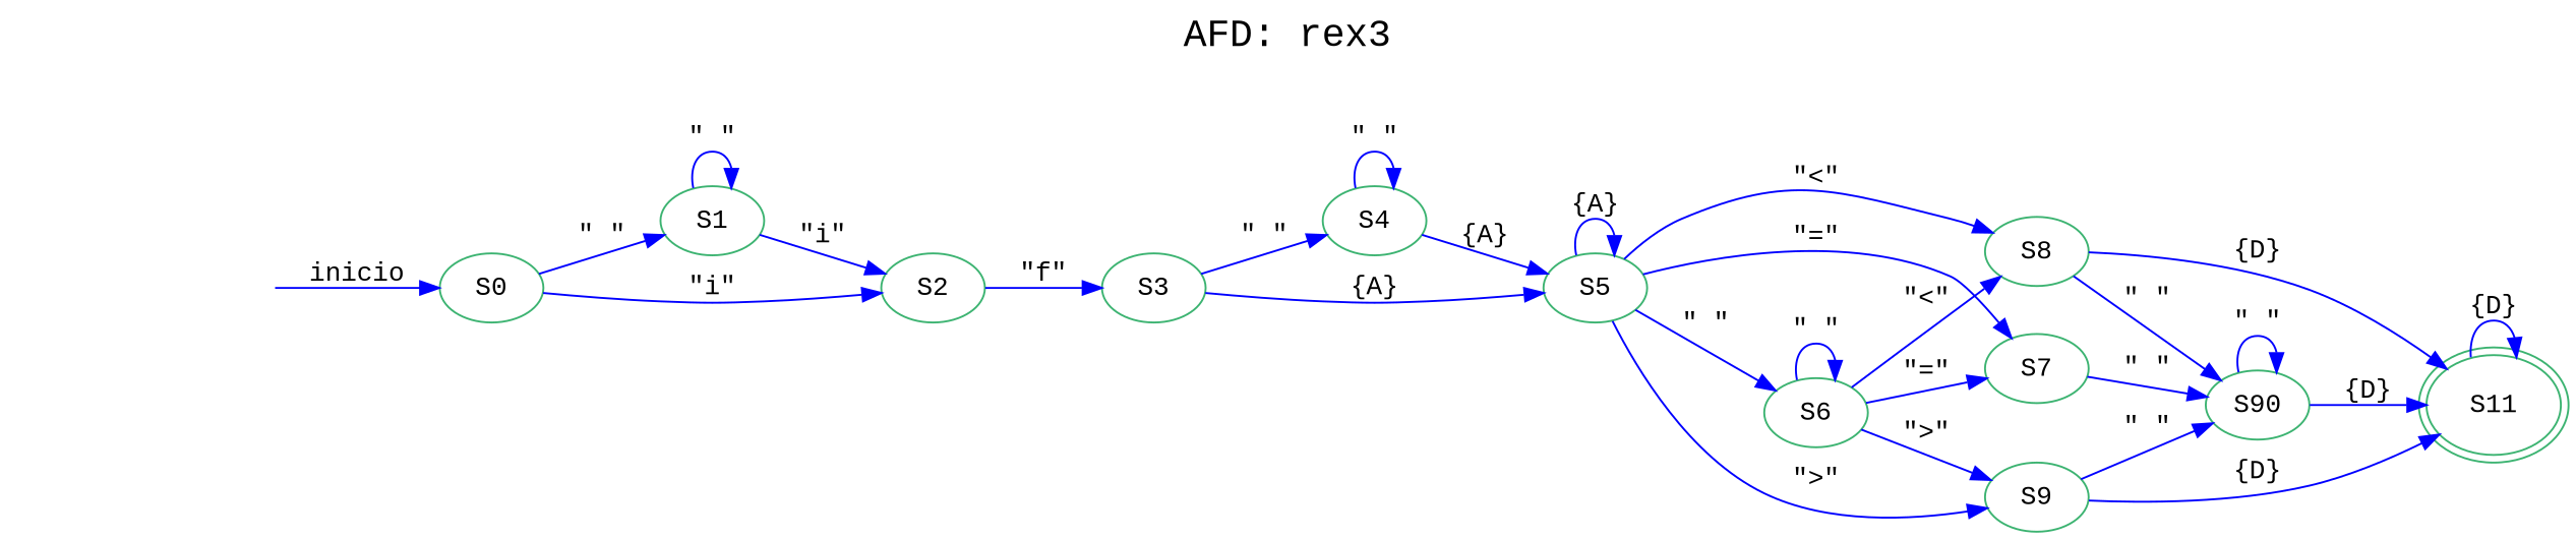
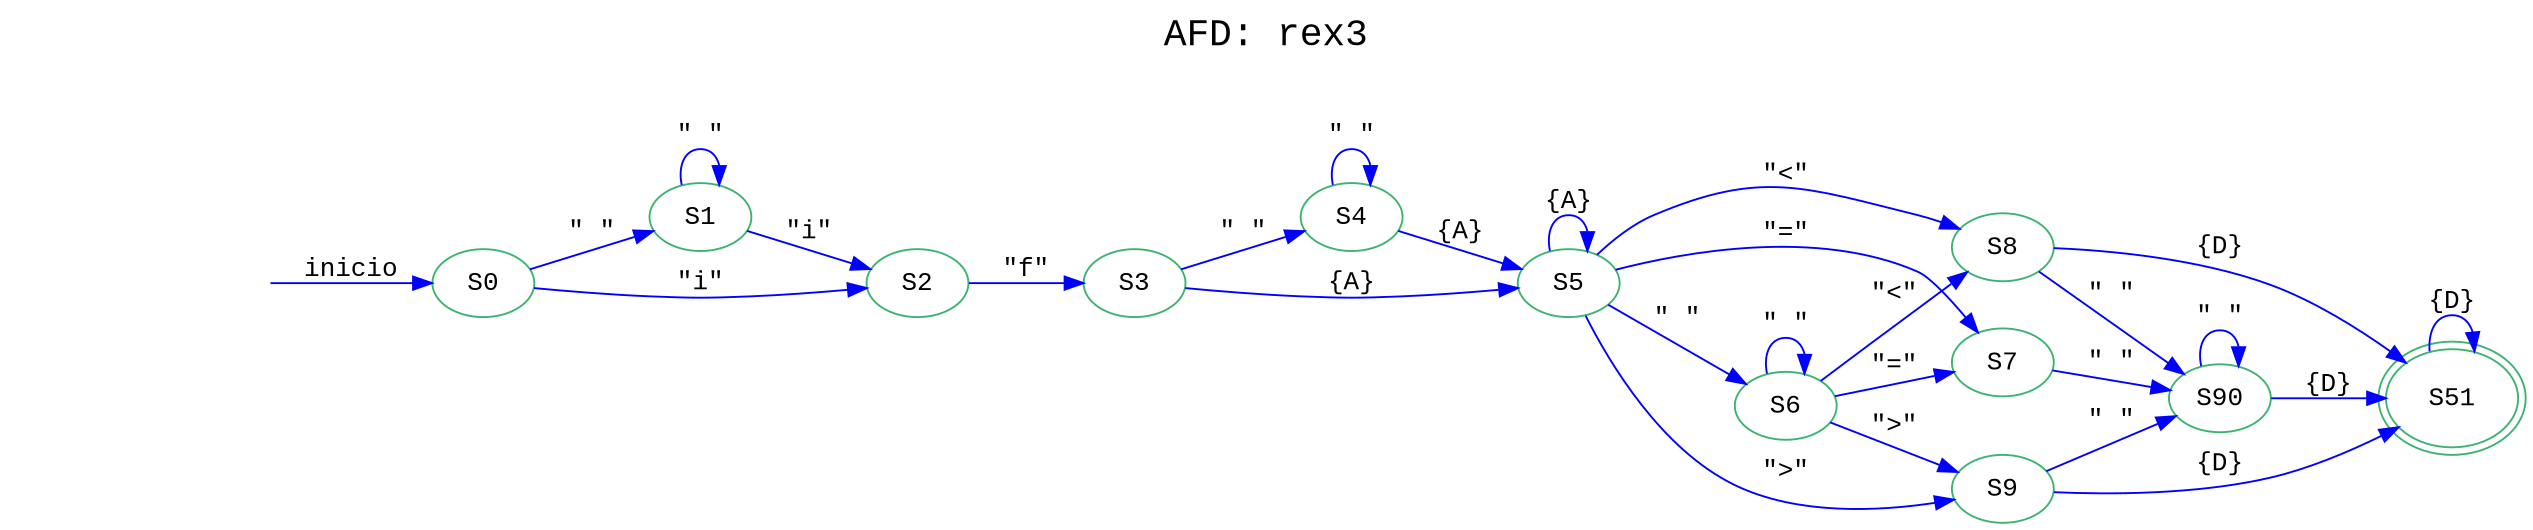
  digraph {
    fontname="Liberation Mono"
    fontsize=20
    label="AFD: rex3"
    labelloc=t
    rankdir=LR
    node [color=mediumseagreen fontname="Liberation Mono"]
    edge [color=blue fontname="Liberation Mono"]
    n1 [label=S0]
    n2 [label=S1]
    n3 [label=S2]
    n4 [label=S3]
    n5 [label=S4]
    n6 [label=S5]
    n7 [label=S6]
    n8 [label=S7]
    n9 [label=S8]
    n10 [label=S9]
    n11 [label=S90]
-   n12 [label=S11 peripheries=2]
+   n12 [label=S51 peripheries=2]
    secret_node [style=invis]
    n1 -> n2 [label="\" \""]
    n1 -> n3 [label="\"i\""]
    n2 -> n2 [label="\" \""]
    n2 -> n3 [label="\"i\""]
    n3 -> n4 [label="\"f\""]
    n4 -> n5 [label="\" \""]
    n4 -> n6 [label="{A}"]
    n5 -> n5 [label="\" \""]
    n5 -> n6 [label="{A}"]
    n6 -> n6 [label="{A}"]
    n6 -> n7 [label="\" \""]
    n6 -> n8 [label="\"=\""]
    n6 -> n9 [label="\"<\""]
    n6 -> n10 [label="\">\""]
    n7 -> n7 [label="\" \""]
    n7 -> n8 [label="\"=\""]
    n7 -> n9 [label="\"<\""]
    n7 -> n10 [label="\">\""]
    n8 -> n11 [label="\" \""]
    n9 -> n11 [label="\" \""]
    n9 -> n12 [label="{D}"]
    n10 -> n11 [label="\" \""]
    n10 -> n12 [label="{D}"]
    n11 -> n11 [label="\" \""]
    n11 -> n12 [label="{D}"]
    n12 -> n12 [label="{D}"]
    secret_node -> n1 [label=inicio]
  }
